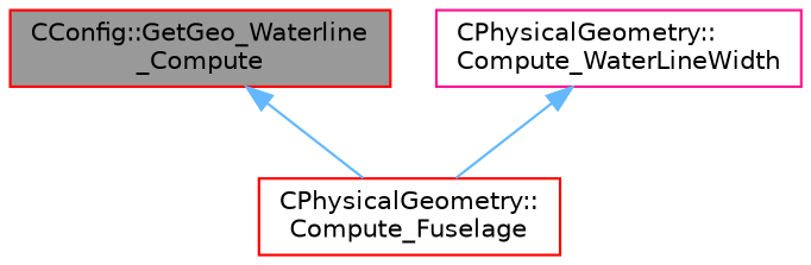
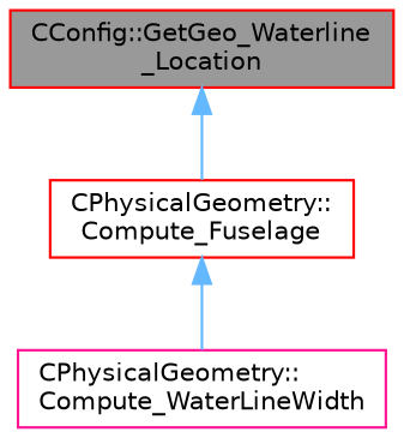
  digraph {
    rankdir=TB
    node [color=red fillcolor=white fontname=Helvetica fontsize=10 shape=box style=filled]
    edge [color=steelblue1 dir=back fontname=Helvetica fontsize=10 labelfontname=Helvetica labelfontsize=10 style=solid]
-   n1 [fillcolor=grey60 fontcolor=black height=0.2 label="CConfig::GetGeo_Waterline\l_Compute" width=0.4]
+   n1 [fillcolor=grey60 fontcolor=black height=0.2 label="CConfig::GetGeo_Waterline\l_Location" width=0.4]
    n2 [height=0.2 label="CPhysicalGeometry::\lCompute_Fuselage" width=0.4]
    n3 [color=deeppink height=0.2 label="CPhysicalGeometry::\lCompute_WaterLineWidth" width=0.4]
    n1 -> n2
-   n3 -> n2
+   n2 -> n3
  }
